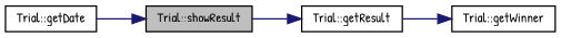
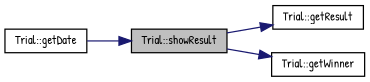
  digraph {
    fontname="Patrick Hand"
    rankdir=LR
    node [color=black fillcolor=white fontname="Patrick Hand" fontsize=10 shape=record style=filled]
    edge [color=midnightblue fontname="Patrick Hand" fontsize=10 labelfontname=Helvetica labelfontsize=10 style=solid]
    n1 [fillcolor=grey75 fontcolor=black height=0.2 label="Trial::showResult" width=0.4]
    n2 [height=0.2 label="Trial::getResult" width=0.4]
    n3 [height=0.2 label="Trial::getWinner" width=0.4]
    n4 [height=0.2 label="Trial::getDate" width=0.4]
    n1 -> n2
-   n2 -> n3
+   n1 -> n3
    n4 -> n1
  }
